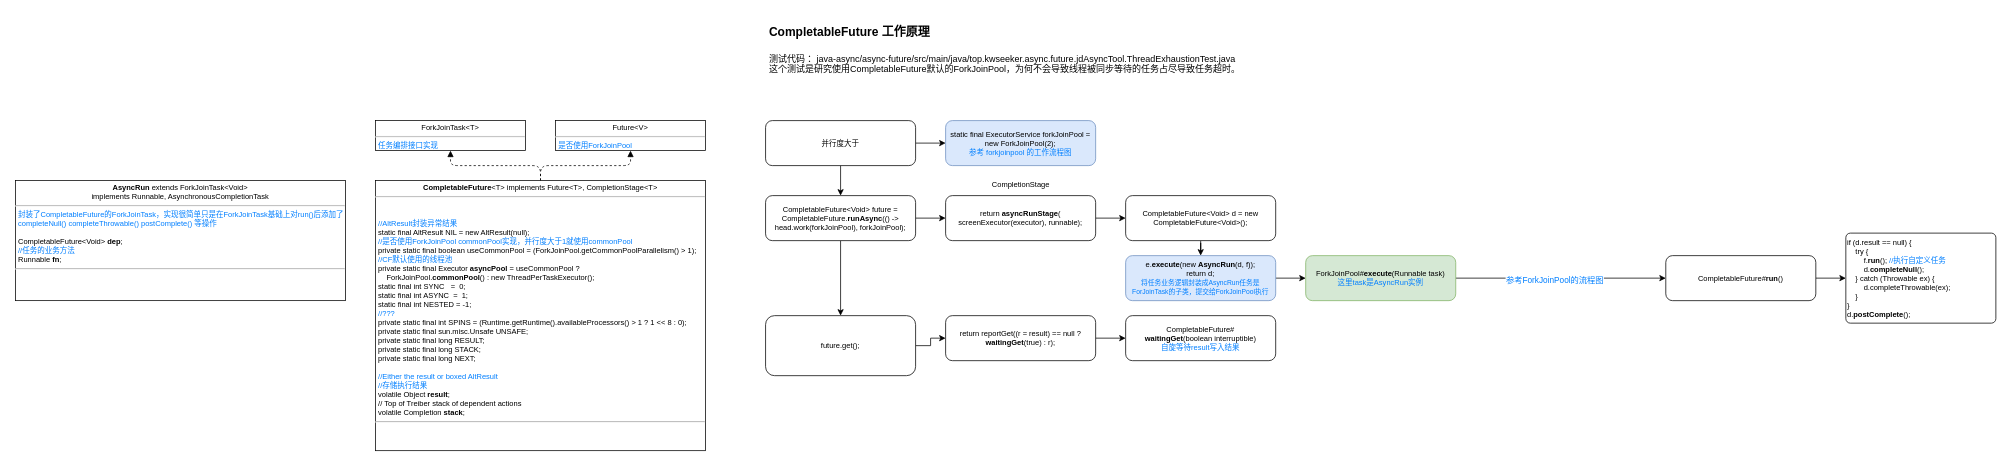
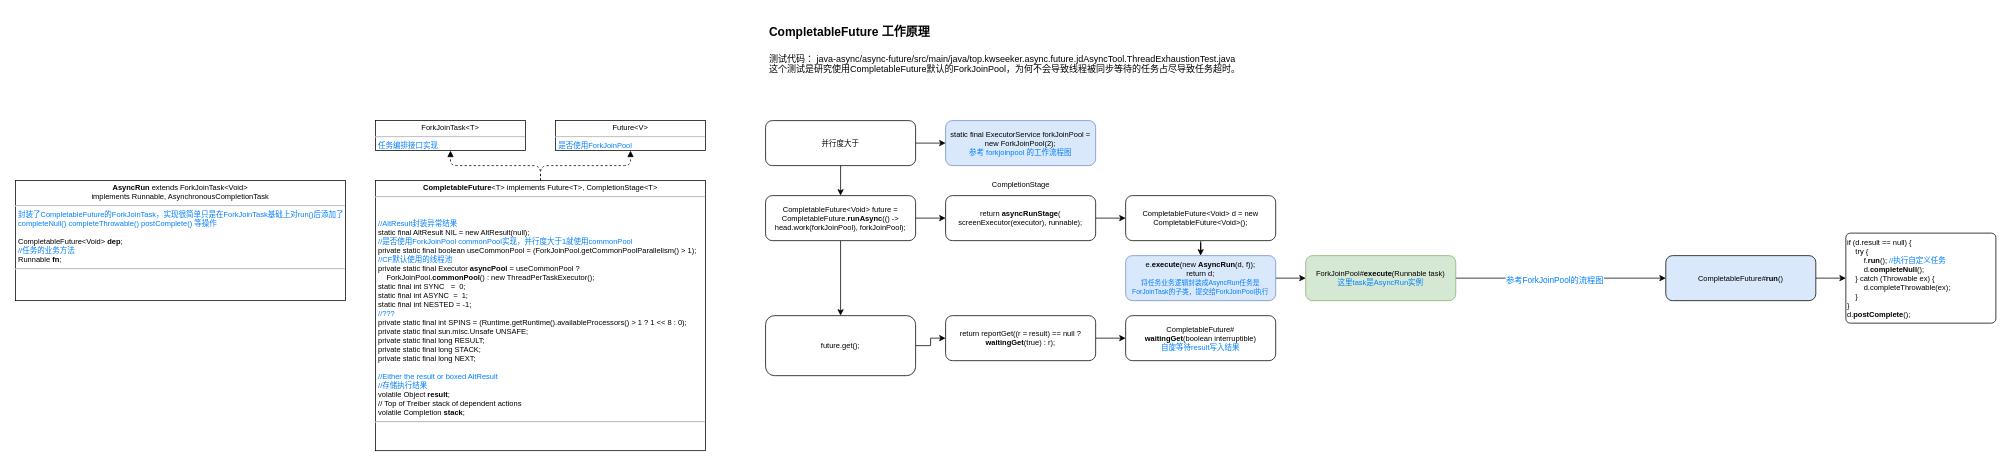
  <mxCell id="0" />
  <mxCell id="1" parent="0" />
  <mxCell id="2" value="&lt;h1&gt;&lt;font style=&quot;font-size: 16px;&quot;&gt;CompletableFuture 工作原理&lt;/font&gt;&lt;/h1&gt;&lt;div style=&quot;&quot;&gt;&lt;font style=&quot;font-size: 12px;&quot;&gt;测试代码： java-async/async-future/src/main/java/top.kwseeker.async.future.jdAsyncTool.ThreadExhaustionTest.java&lt;br&gt;这个测试是研究使用CompletableFuture默认的ForkJoinPool，为何不会导致线程被同步等待的任务占尽导致任务超时。&lt;/font&gt;&lt;/div&gt;&lt;div style=&quot;&quot;&gt;&lt;font style=&quot;font-size: 12px;&quot;&gt;&lt;br&gt;&lt;/font&gt;&lt;/div&gt;" style="text;html=1;strokeColor=none;fillColor=none;spacing=5;spacingTop=-20;whiteSpace=wrap;overflow=hidden;rounded=0;verticalAlign=top;" parent="1" vertex="1"><mxGeometry x="1020" y="20" width="760" height="100" as="geometry" /></mxCell>
  <mxCell id="3" value="" style="edgeStyle=orthogonalEdgeStyle;rounded=1;orthogonalLoop=1;jettySize=auto;html=1;fontSize=10;" parent="1" source="5" target="7" edge="1"><mxGeometry relative="1" as="geometry" /></mxCell>
  <mxCell id="4" value="" style="edgeStyle=orthogonalEdgeStyle;rounded=1;orthogonalLoop=1;jettySize=auto;html=1;fontSize=10;" parent="1" source="5" target="9" edge="1"><mxGeometry relative="1" as="geometry" /></mxCell>
  <mxCell id="5" value="CompletableFuture&amp;lt;Void&amp;gt; future = CompletableFuture.&lt;b style=&quot;font-size: 10px;&quot;&gt;runAsync&lt;/b&gt;(() -&amp;gt; head.work(forkJoinPool), forkJoinPool);" style="rounded=1;whiteSpace=wrap;html=1;fontSize=10;" parent="1" vertex="1"><mxGeometry x="1020" y="260" width="200" height="60" as="geometry" /></mxCell>
  <mxCell id="6" value="" style="edgeStyle=orthogonalEdgeStyle;rounded=1;orthogonalLoop=1;jettySize=auto;html=1;fontSize=10;" parent="1" source="7" target="12" edge="1"><mxGeometry relative="1" as="geometry" /></mxCell>
  <mxCell id="7" value="return &lt;b&gt;asyncRunStage&lt;/b&gt;(&lt;br&gt;screenExecutor(executor), runnable);" style="rounded=1;whiteSpace=wrap;html=1;fontSize=10;" parent="1" vertex="1"><mxGeometry x="1260" y="260" width="200" height="60" as="geometry" /></mxCell>
  <mxCell id="8" value="" style="edgeStyle=orthogonalEdgeStyle;rounded=0;orthogonalLoop=1;jettySize=auto;html=1;" parent="1" source="9" target="29" edge="1"><mxGeometry relative="1" as="geometry" /></mxCell>
  <mxCell id="9" value="future.get();" style="rounded=1;whiteSpace=wrap;html=1;fontSize=10;" parent="1" vertex="1"><mxGeometry x="1020" y="420" width="200" height="80" as="geometry" /></mxCell>
  <mxCell id="10" value="CompletionStage" style="text;html=1;align=center;verticalAlign=middle;resizable=0;points=[];autosize=1;strokeColor=none;fillColor=none;fontSize=10;" parent="1" vertex="1"><mxGeometry x="1305" y="230" width="110" height="30" as="geometry" /></mxCell>
  <mxCell id="11" value="" style="edgeStyle=orthogonalEdgeStyle;rounded=1;orthogonalLoop=1;jettySize=auto;html=1;fontSize=10;" parent="1" source="12" target="14" edge="1"><mxGeometry relative="1" as="geometry" /></mxCell>
  <mxCell id="12" value="CompletableFuture&amp;lt;Void&amp;gt; d = new CompletableFuture&amp;lt;Void&amp;gt;();" style="rounded=1;whiteSpace=wrap;html=1;fontSize=10;" parent="1" vertex="1"><mxGeometry x="1500" y="260" width="200" height="60" as="geometry" /></mxCell>
  <mxCell id="13" value="" style="edgeStyle=orthogonalEdgeStyle;rounded=0;orthogonalLoop=1;jettySize=auto;html=1;" parent="1" source="14" target="27" edge="1"><mxGeometry relative="1" as="geometry" /></mxCell>
  <mxCell id="14" value="e.&lt;b&gt;execute&lt;/b&gt;(new &lt;b&gt;AsyncRun&lt;/b&gt;(d, f));&lt;br style=&quot;font-size: 10px;&quot;&gt;return d;&lt;br&gt;&lt;font style=&quot;font-size: 9px;&quot; color=&quot;#007fff&quot;&gt;将任务业务逻辑封装成AsyncRun任务是ForJoinTask的子类，提交给ForkJoinPool执行&lt;/font&gt;" style="rounded=1;whiteSpace=wrap;html=1;fontSize=10;fillColor=#dae8fc;strokeColor=#6c8ebf;" parent="1" vertex="1"><mxGeometry x="1500" y="340" width="200" height="60" as="geometry" /></mxCell>
  <mxCell id="15" style="edgeStyle=orthogonalEdgeStyle;rounded=1;orthogonalLoop=1;jettySize=auto;html=1;exitX=0.5;exitY=0;exitDx=0;exitDy=0;entryX=0.5;entryY=1;entryDx=0;entryDy=0;dashed=1;endArrow=block;endFill=1;" parent="1" source="17" target="18" edge="1"><mxGeometry relative="1" as="geometry" /></mxCell>
  <mxCell id="16" style="edgeStyle=orthogonalEdgeStyle;rounded=1;orthogonalLoop=1;jettySize=auto;html=1;exitX=0.5;exitY=0;exitDx=0;exitDy=0;entryX=0.5;entryY=1;entryDx=0;entryDy=0;dashed=1;endArrow=block;endFill=1;" parent="1" source="17" target="19" edge="1"><mxGeometry relative="1" as="geometry" /></mxCell>
  <mxCell id="17" value="&lt;p style=&quot;margin: 4px 0px 0px; text-align: center; font-size: 10px;&quot;&gt;&lt;span style=&quot;background-color: initial; font-size: 10px;&quot;&gt;&lt;b&gt;CompletableFuture&lt;/b&gt;&amp;lt;T&amp;gt; implements Future&amp;lt;T&amp;gt;, CompletionStage&amp;lt;T&amp;gt;&lt;/span&gt;&lt;br style=&quot;font-size: 10px;&quot;&gt;&lt;/p&gt;&lt;hr style=&quot;font-size: 10px;&quot;&gt;&lt;p style=&quot;margin: 0px 0px 0px 4px;&quot;&gt;&lt;font color=&quot;#007fff&quot;&gt;&lt;br&gt;&lt;/font&gt;&lt;/p&gt;&lt;p style=&quot;margin: 0px 0px 0px 4px;&quot;&gt;&lt;font color=&quot;#007fff&quot;&gt;&lt;br&gt;&lt;/font&gt;&lt;/p&gt;&lt;p style=&quot;margin: 0px 0px 0px 4px;&quot;&gt;&lt;font color=&quot;#007fff&quot;&gt;//AltResult封装异常结果&lt;/font&gt;&lt;/p&gt;&lt;p style=&quot;margin: 0px 0px 0px 4px;&quot;&gt;static final AltResult NIL = new AltResult(null);&lt;/p&gt;&lt;p style=&quot;margin: 0px 0px 0px 4px;&quot;&gt;&lt;font color=&quot;#007fff&quot;&gt;//是否使用ForkJoinPool commonPool实现，并行度大于1就使用commonPool&lt;/font&gt;&lt;/p&gt;&lt;p style=&quot;margin: 0px 0px 0px 4px;&quot;&gt;private static final boolean useCommonPool = (ForkJoinPool.getCommonPoolParallelism() &amp;gt; 1);&lt;/p&gt;&lt;p style=&quot;margin: 0px 0px 0px 4px;&quot;&gt;&lt;font color=&quot;#007fff&quot;&gt;//CF默认使用的线程池&lt;/font&gt;&lt;/p&gt;&lt;p style=&quot;margin: 0px 0px 0px 4px;&quot;&gt;private static final Executor &lt;b&gt;asyncPool&lt;/b&gt; = useCommonPool ?&amp;nbsp;&lt;/p&gt;&lt;p style=&quot;margin: 0px 0px 0px 4px;&quot;&gt;&amp;nbsp; &amp;nbsp; ForkJoinPool.&lt;b&gt;commonPool&lt;/b&gt;() : new ThreadPerTaskExecutor();&lt;/p&gt;&lt;p style=&quot;margin: 0px 0px 0px 4px;&quot;&gt;static final int SYNC&amp;nbsp; &amp;nbsp;=&amp;nbsp; 0;&lt;/p&gt;&lt;p style=&quot;margin: 0px 0px 0px 4px;&quot;&gt;static final int ASYNC&amp;nbsp; =&amp;nbsp; 1;&lt;/p&gt;&lt;p style=&quot;margin: 0px 0px 0px 4px;&quot;&gt;static final int NESTED = -1;&lt;/p&gt;&lt;p style=&quot;margin: 0px 0px 0px 4px;&quot;&gt;&lt;font color=&quot;#007fff&quot;&gt;//???&lt;/font&gt;&lt;/p&gt;&lt;p style=&quot;margin: 0px 0px 0px 4px;&quot;&gt;private static final int SPINS = (Runtime.getRuntime().availableProcessors() &amp;gt; 1 ? 1 &amp;lt;&amp;lt; 8 : 0);&lt;/p&gt;&lt;p style=&quot;margin: 0px 0px 0px 4px;&quot;&gt;private static final sun.misc.Unsafe UNSAFE;&lt;/p&gt;&lt;p style=&quot;margin: 0px 0px 0px 4px;&quot;&gt;private static final long RESULT;&lt;/p&gt;&lt;p style=&quot;margin: 0px 0px 0px 4px;&quot;&gt;private static final long STACK;&lt;/p&gt;&lt;p style=&quot;margin: 0px 0px 0px 4px;&quot;&gt;private static final long NEXT;&lt;/p&gt;&lt;p style=&quot;margin: 0px 0px 0px 4px;&quot;&gt;&lt;br&gt;&lt;/p&gt;&lt;p style=&quot;margin: 0px 0px 0px 4px;&quot;&gt;&lt;font color=&quot;#007fff&quot;&gt;//Either the result or boxed AltResult&lt;/font&gt;&lt;/p&gt;&lt;p style=&quot;margin: 0px 0px 0px 4px;&quot;&gt;&lt;font color=&quot;#007fff&quot;&gt;//存储执行结果&lt;/font&gt;&lt;/p&gt;&lt;p style=&quot;margin: 0px 0px 0px 4px;&quot;&gt;volatile Object &lt;b&gt;result&lt;/b&gt;;&lt;/p&gt;&lt;p style=&quot;margin: 0px 0px 0px 4px;&quot;&gt;// Top of Treiber stack of dependent actions&lt;/p&gt;&lt;p style=&quot;margin: 0px 0px 0px 4px;&quot;&gt;volatile Completion &lt;b&gt;stack&lt;/b&gt;;&lt;/p&gt;&lt;hr style=&quot;font-size: 10px;&quot;&gt;&lt;p style=&quot;margin: 0px 0px 0px 4px; font-size: 10px;&quot;&gt;&lt;br&gt;&lt;/p&gt;" style="verticalAlign=top;align=left;overflow=fill;fontSize=10;fontFamily=Helvetica;html=1;whiteSpace=wrap;" parent="1" vertex="1"><mxGeometry x="500" y="240" width="440" height="360" as="geometry" /></mxCell>
  <mxCell id="18" value="&lt;p style=&quot;margin: 4px 0px 0px; text-align: center;&quot;&gt;Future&amp;lt;V&amp;gt;&lt;br style=&quot;font-size: 10px;&quot;&gt;&lt;/p&gt;&lt;hr style=&quot;font-size: 10px;&quot;&gt;&lt;p style=&quot;margin: 0px 0px 0px 4px;&quot;&gt;&lt;font color=&quot;#007fff&quot;&gt;是否使用ForkJoinPool&lt;/font&gt;&lt;/p&gt;" style="verticalAlign=top;align=left;overflow=fill;fontSize=10;fontFamily=Helvetica;html=1;whiteSpace=wrap;" parent="1" vertex="1"><mxGeometry x="740" y="160" width="200" height="40" as="geometry" /></mxCell>
  <mxCell id="19" value="&lt;p style=&quot;margin: 4px 0px 0px; text-align: center;&quot;&gt;ForkJoinTask&amp;lt;T&amp;gt;&lt;br style=&quot;font-size: 10px;&quot;&gt;&lt;/p&gt;&lt;hr style=&quot;font-size: 10px;&quot;&gt;&lt;p style=&quot;margin: 0px 0px 0px 4px;&quot;&gt;&lt;font color=&quot;#007fff&quot;&gt;任务编排接口实现&lt;/font&gt;&lt;/p&gt;" style="verticalAlign=top;align=left;overflow=fill;fontSize=10;fontFamily=Helvetica;html=1;whiteSpace=wrap;" parent="1" vertex="1"><mxGeometry x="500" y="160" width="200" height="40" as="geometry" /></mxCell>
  <mxCell id="20" value="" style="edgeStyle=orthogonalEdgeStyle;rounded=0;orthogonalLoop=1;jettySize=auto;html=1;" parent="1" source="22" target="23" edge="1"><mxGeometry relative="1" as="geometry" /></mxCell>
  <mxCell id="21" style="edgeStyle=orthogonalEdgeStyle;rounded=0;orthogonalLoop=1;jettySize=auto;html=1;exitX=0.5;exitY=1;exitDx=0;exitDy=0;" parent="1" source="22" target="5" edge="1"><mxGeometry relative="1" as="geometry"><mxPoint x="1120" y="260" as="targetPoint" /></mxGeometry></mxCell>
  <mxCell id="22" value="并行度大于" style="rounded=1;whiteSpace=wrap;html=1;fontSize=10;" parent="1" vertex="1"><mxGeometry x="1020" y="160" width="200" height="60" as="geometry" /></mxCell>
  <mxCell id="23" value="static final ExecutorService forkJoinPool = new ForkJoinPool(2);&lt;br&gt;&lt;font color=&quot;#007fff&quot;&gt;参考 forkjoinpool 的工作流程图&lt;/font&gt;" style="rounded=1;whiteSpace=wrap;html=1;fontSize=10;fillColor=#dae8fc;strokeColor=#6c8ebf;" parent="1" vertex="1"><mxGeometry x="1260" y="160" width="200" height="60" as="geometry" /></mxCell>
  <mxCell id="24" value="&lt;p style=&quot;margin: 4px 0px 0px; text-align: center;&quot;&gt;&lt;b&gt;AsyncRun&lt;/b&gt;&amp;nbsp;extends ForkJoinTask&amp;lt;Void&amp;gt;&lt;br&gt;implements Runnable, AsynchronousCompletionTask&lt;br style=&quot;font-size: 10px;&quot;&gt;&lt;/p&gt;&lt;hr style=&quot;font-size: 10px;&quot;&gt;&lt;p style=&quot;margin: 0px 0px 0px 4px;&quot;&gt;&lt;span style=&quot;background-color: initial;&quot;&gt;&lt;font color=&quot;#007fff&quot;&gt;封装了CompletableFuture的ForkJoinTask，实现很简单只是在ForkJoinTask基础上对run()后添加了completeNull() completeThrowable() postComplete() 等操作&lt;/font&gt;&lt;/span&gt;&lt;/p&gt;&lt;p style=&quot;margin: 0px 0px 0px 4px;&quot;&gt;&lt;span style=&quot;background-color: initial;&quot;&gt;&lt;font color=&quot;#007fff&quot;&gt;&lt;br&gt;&lt;/font&gt;&lt;/span&gt;&lt;/p&gt;&lt;p style=&quot;margin: 0px 0px 0px 4px;&quot;&gt;&lt;span style=&quot;background-color: initial;&quot;&gt;CompletableFuture&amp;lt;Void&amp;gt; &lt;b&gt;dep&lt;/b&gt;;&amp;nbsp;&lt;/span&gt;&lt;br&gt;&lt;/p&gt;&lt;p style=&quot;margin: 0px 0px 0px 4px;&quot;&gt;&lt;font color=&quot;#007fff&quot;&gt;//任务的业务方法&lt;/font&gt;&lt;/p&gt;&lt;p style=&quot;margin: 0px 0px 0px 4px;&quot;&gt;Runnable &lt;b&gt;fn&lt;/b&gt;;&lt;br&gt;&lt;/p&gt;&lt;hr style=&quot;font-size: 10px;&quot;&gt;&lt;p style=&quot;margin: 0px 0px 0px 4px; font-size: 10px;&quot;&gt;&lt;br&gt;&lt;/p&gt;" style="verticalAlign=top;align=left;overflow=fill;fontSize=10;fontFamily=Helvetica;html=1;whiteSpace=wrap;" parent="1" vertex="1"><mxGeometry x="20" y="240" width="440" height="160" as="geometry" /></mxCell>
  <mxCell id="25" value="" style="edgeStyle=orthogonalEdgeStyle;rounded=0;orthogonalLoop=1;jettySize=auto;html=1;" edge="1" parent="1" source="27" target="32"><mxGeometry relative="1" as="geometry" /></mxCell>
  <mxCell id="26" value="&lt;font color=&quot;#007fff&quot;&gt;参考ForkJoinPool的流程图&lt;/font&gt;" style="edgeLabel;html=1;align=center;verticalAlign=middle;resizable=0;points=[];" vertex="1" connectable="0" parent="25"><mxGeometry x="-0.064" y="-2" relative="1" as="geometry"><mxPoint as="offset" /></mxGeometry></mxCell>
  <mxCell id="27" value="ForkJoinPool#&lt;b&gt;execute&lt;/b&gt;(Runnable task)&lt;br&gt;&lt;font color=&quot;#007fff&quot;&gt;这里task是AsyncRun实例&lt;/font&gt;" style="rounded=1;whiteSpace=wrap;html=1;fontSize=10;fillColor=#d5e8d4;strokeColor=#82b366;" parent="1" vertex="1"><mxGeometry x="1740" y="340" width="200" height="60" as="geometry" /></mxCell>
  <mxCell id="28" value="" style="edgeStyle=orthogonalEdgeStyle;rounded=0;orthogonalLoop=1;jettySize=auto;html=1;" parent="1" source="29" target="30" edge="1"><mxGeometry relative="1" as="geometry" /></mxCell>
  <mxCell id="29" value="return reportGet((r = result) == null ? &lt;b&gt;waitingGet&lt;/b&gt;(true) : r);" style="rounded=1;whiteSpace=wrap;html=1;fontSize=10;" parent="1" vertex="1"><mxGeometry x="1260" y="420" width="200" height="60" as="geometry" /></mxCell>
  <mxCell id="30" value="CompletableFuture#&lt;br&gt;&lt;b&gt;waitingGet&lt;/b&gt;(boolean interruptible)&lt;br&gt;&lt;font color=&quot;#007fff&quot;&gt;自旋等待result写入结果&lt;/font&gt;" style="rounded=1;whiteSpace=wrap;html=1;fontSize=10;" parent="1" vertex="1"><mxGeometry x="1500" y="420" width="200" height="60" as="geometry" /></mxCell>
  <mxCell id="31" value="" style="edgeStyle=orthogonalEdgeStyle;rounded=0;orthogonalLoop=1;jettySize=auto;html=1;" edge="1" parent="1" source="32" target="33"><mxGeometry relative="1" as="geometry" /></mxCell>
- <mxCell id="32" value="CompletableFuture#&lt;b&gt;run&lt;/b&gt;()" style="rounded=1;whiteSpace=wrap;html=1;fontSize=10;" vertex="1" parent="1"><mxGeometry x="2220" y="340" width="200" height="60" as="geometry" /></mxCell>
+ <mxCell id="32" value="CompletableFuture#&lt;b&gt;run&lt;/b&gt;()" style="rounded=1;whiteSpace=wrap;html=1;fontSize=10;fillColor=#dae8fc;" vertex="1" parent="1"><mxGeometry x="2220" y="340" width="200" height="60" as="geometry" /></mxCell>
  <mxCell id="33" value="&lt;div&gt;if (d.result == null) {&lt;/div&gt;&lt;div&gt;&amp;nbsp; &amp;nbsp; try {&lt;/div&gt;&lt;div&gt;&amp;nbsp; &amp;nbsp; &amp;nbsp; &amp;nbsp; f.&lt;b&gt;run&lt;/b&gt;(); &lt;font color=&quot;#007fff&quot;&gt;//执行自定义任务&lt;/font&gt;&lt;/div&gt;&lt;div&gt;&amp;nbsp; &amp;nbsp; &amp;nbsp; &amp;nbsp; d.&lt;b&gt;completeNull&lt;/b&gt;();&lt;/div&gt;&lt;div&gt;&amp;nbsp; &amp;nbsp; } catch (Throwable ex) {&lt;/div&gt;&lt;div&gt;&amp;nbsp; &amp;nbsp; &amp;nbsp; &amp;nbsp; d.completeThrowable(ex);&lt;/div&gt;&lt;div&gt;&amp;nbsp; &amp;nbsp; }&lt;/div&gt;&lt;div&gt;}&lt;/div&gt;&lt;div style=&quot;&quot;&gt;d.&lt;b&gt;postComplete&lt;/b&gt;();&lt;/div&gt;" style="rounded=1;whiteSpace=wrap;html=1;fontSize=10;align=left;arcSize=5;" vertex="1" parent="1"><mxGeometry x="2460" y="310" width="200" height="120" as="geometry" /></mxCell>
